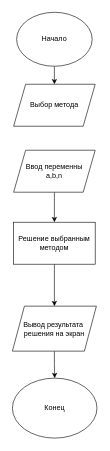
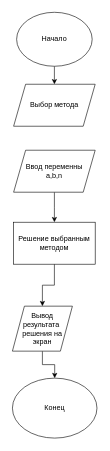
  <mxCell id="0" />
  <mxCell id="1" parent="0" />
  <mxCell id="2" style="edgeStyle=orthogonalEdgeStyle;rounded=0;orthogonalLoop=1;jettySize=auto;html=1;exitX=0.5;exitY=1;exitDx=0;exitDy=0;entryX=0.5;entryY=0;entryDx=0;entryDy=0;" edge="1" parent="1" source="3" target="4"><mxGeometry relative="1" as="geometry" /></mxCell>
  <mxCell id="3" value="Начало" style="ellipse;whiteSpace=wrap;html=1;" vertex="1" parent="1"><mxGeometry x="27" y="20" width="126" height="90" as="geometry" /></mxCell>
  <mxCell id="4" value="Выбор метода" style="shape=parallelogram;perimeter=parallelogramPerimeter;whiteSpace=wrap;html=1;fixedSize=1;" vertex="1" parent="1"><mxGeometry x="22" y="140" width="136" height="70" as="geometry" /></mxCell>
  <mxCell id="5" style="edgeStyle=orthogonalEdgeStyle;rounded=0;orthogonalLoop=1;jettySize=auto;html=1;exitX=0.5;exitY=1;exitDx=0;exitDy=0;entryX=0.5;entryY=0;entryDx=0;entryDy=0;" edge="1" parent="1" source="6"><mxGeometry relative="1" as="geometry"><mxPoint x="90" y="370" as="targetPoint" /></mxGeometry></mxCell>
  <mxCell id="6" value="Ввод переменны&lt;br&gt;a,b,n" style="shape=parallelogram;perimeter=parallelogramPerimeter;whiteSpace=wrap;html=1;fixedSize=1;" vertex="1" parent="1"><mxGeometry x="22" y="250" width="136" height="70" as="geometry" /></mxCell>
  <mxCell id="7" style="edgeStyle=orthogonalEdgeStyle;rounded=0;orthogonalLoop=1;jettySize=auto;html=1;exitX=0.5;exitY=1;exitDx=0;exitDy=0;" edge="1" parent="1" source="8" target="10"><mxGeometry relative="1" as="geometry" /></mxCell>
  <mxCell id="8" value="Решение выбранным методом" style="rounded=0;whiteSpace=wrap;html=1;" vertex="1" parent="1"><mxGeometry x="22" y="370" width="136" height="70" as="geometry" /></mxCell>
  <mxCell id="9" style="edgeStyle=orthogonalEdgeStyle;rounded=0;orthogonalLoop=1;jettySize=auto;html=1;exitX=0.5;exitY=1;exitDx=0;exitDy=0;entryX=0.5;entryY=0;entryDx=0;entryDy=0;" edge="1" parent="1" source="10" target="11"><mxGeometry relative="1" as="geometry" /></mxCell>
- <mxCell id="10" value="Вывод результата&amp;nbsp;&lt;br&gt;решения на экран" style="shape=parallelogram;perimeter=parallelogramPerimeter;whiteSpace=wrap;html=1;fixedSize=1;" vertex="1" parent="1"><mxGeometry x="20" y="510" width="140" height="75" as="geometry" /></mxCell>
+ <mxCell id="10" value="Вывод результата&amp;nbsp;&lt;br&gt;решения на экран" style="shape=parallelogram;perimeter=parallelogramPerimeter;whiteSpace=wrap;html=1;fixedSize=1;" vertex="1" parent="1"><mxGeometry x="20" y="510" width="100" height="75" as="geometry" /></mxCell>
  <mxCell id="11" value="Конец" style="ellipse;whiteSpace=wrap;html=1;" vertex="1" parent="1"><mxGeometry x="20" y="630" width="141" height="100" as="geometry" /></mxCell>
